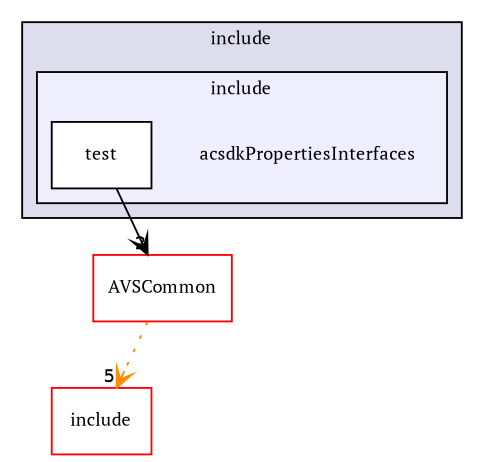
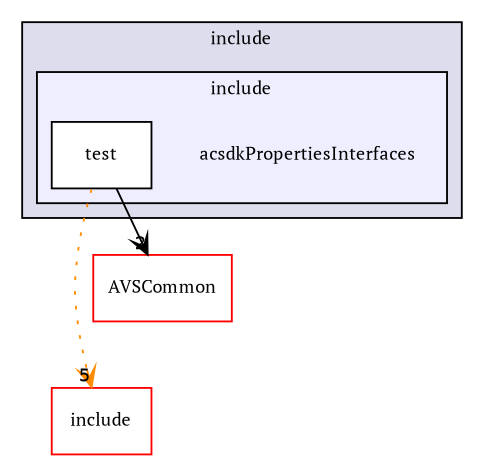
  digraph {
    compound=true
    fontname="PT Serif"
    node [color=red fontname="PT Serif" fontsize=10 shape=box fillcolor=white style=filled]
    edge [arrowhead=vee fontname="PT Serif" labeldistance=1.5 labelfontname=Helvetica labelfontsize=10]
    n1 [label=acsdkPropertiesInterfaces shape=plaintext fillcolor="" style=""]
    n2 [color=black label=test]
    n3 [label=include]
    n4 [label=AVSCommon]
    subgraph cluster_1 {
      bgcolor="#ddddee"
      fontsize=10
      label=include
      pencolor=black
      subgraph cluster_2 {
        bgcolor="#eeeeff"
        fontsize=10
        label=include
        pencolor=black
        n1
        n2
      }
    }
-   n4 -> n3 [color=darkorange headlabel=5 style=dotted]
+   n2 -> n3 [color=darkorange headlabel=5 style=dotted]
    n2 -> n4 [color=black headlabel=2 style=solid]
  }
